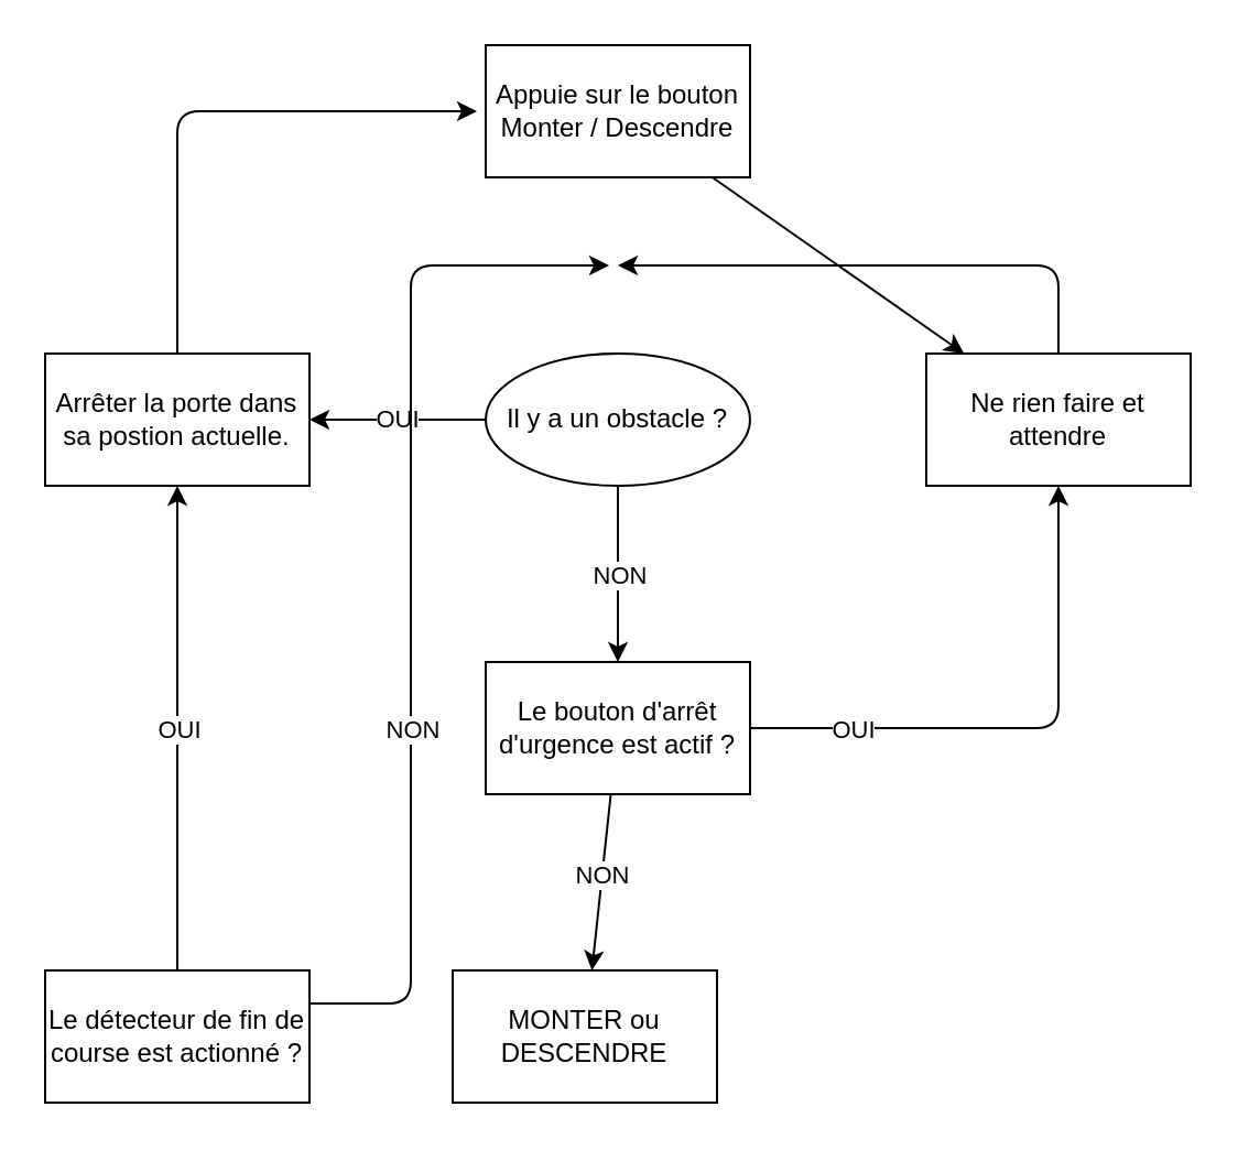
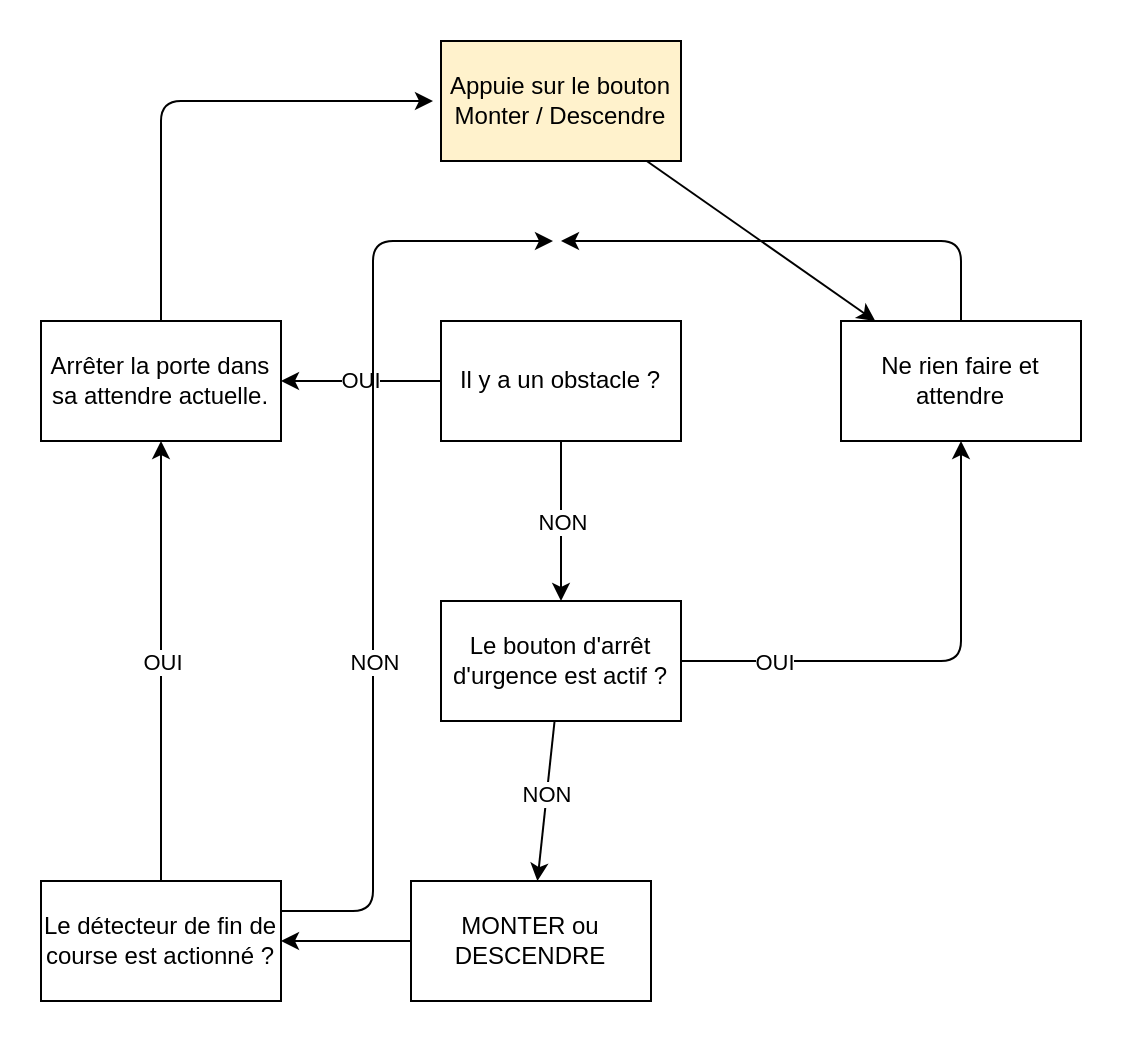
  <mxCell id="0" />
  <mxCell id="1" parent="0" />
  <mxCell id="2" value="" style="edgeStyle=none;html=1;" edge="1" parent="1" source="3" target="14"><mxGeometry relative="1" as="geometry" /></mxCell>
- <mxCell id="3" value="Appuie sur le bouton&lt;br&gt;Monter / Descendre" style="rounded=0;whiteSpace=wrap;html=1;" vertex="1" parent="1"><mxGeometry x="220" y="20" width="120" height="60" as="geometry" /></mxCell>
+ <mxCell id="3" value="Appuie sur le bouton&lt;br&gt;Monter / Descendre" style="rounded=0;whiteSpace=wrap;html=1;fillColor=#fff2cc;" vertex="1" parent="1"><mxGeometry x="220" y="20" width="120" height="60" as="geometry" /></mxCell>
  <mxCell id="4" value="" style="edgeStyle=none;html=1;" edge="1" parent="1" source="7" target="12"><mxGeometry relative="1" as="geometry" /></mxCell>
  <mxCell id="5" value="NON" style="edgeLabel;html=1;align=center;verticalAlign=middle;resizable=0;points=[];" vertex="1" connectable="0" parent="4"><mxGeometry x="-0.001" relative="1" as="geometry"><mxPoint as="offset" /></mxGeometry></mxCell>
  <mxCell id="6" value="OUI" style="edgeStyle=none;html=1;" edge="1" parent="1" source="7" target="23"><mxGeometry relative="1" as="geometry" /></mxCell>
- <mxCell id="7" value="Il y a un obstacle ?" style="ellipse;whiteSpace=wrap;html=1;" vertex="1" parent="1"><mxGeometry x="220" y="160" width="120" height="60" as="geometry" /></mxCell>
+ <mxCell id="7" value="Il y a un obstacle ?" style="rounded=0;whiteSpace=wrap;html=1;" vertex="1" parent="1"><mxGeometry x="220" y="160" width="120" height="60" as="geometry" /></mxCell>
  <mxCell id="8" style="edgeStyle=none;html=1;entryX=0.5;entryY=1;entryDx=0;entryDy=0;" edge="1" parent="1" source="12" target="14"><mxGeometry relative="1" as="geometry"><Array as="points"><mxPoint x="480" y="330" /></Array></mxGeometry></mxCell>
  <mxCell id="9" value="OUI" style="edgeLabel;html=1;align=center;verticalAlign=middle;resizable=0;points=[];" vertex="1" connectable="0" parent="8"><mxGeometry x="0.412" y="2" relative="1" as="geometry"><mxPoint x="-92" y="37" as="offset" /></mxGeometry></mxCell>
  <mxCell id="10" value="" style="edgeStyle=none;html=1;" edge="1" parent="1" source="12" target="16"><mxGeometry relative="1" as="geometry" /></mxCell>
  <mxCell id="11" value="NON" style="edgeLabel;html=1;align=center;verticalAlign=middle;resizable=0;points=[];" vertex="1" connectable="0" parent="10"><mxGeometry x="-0.069" relative="1" as="geometry"><mxPoint as="offset" /></mxGeometry></mxCell>
  <mxCell id="12" value="Le bouton d'arrêt d'urgence est actif ?" style="whiteSpace=wrap;html=1;rounded=0;" vertex="1" parent="1"><mxGeometry x="220" y="300" width="120" height="60" as="geometry" /></mxCell>
  <mxCell id="13" style="edgeStyle=none;html=1;" edge="1" parent="1" source="14"><mxGeometry relative="1" as="geometry"><mxPoint x="280" y="120" as="targetPoint" /><Array as="points"><mxPoint x="480" y="120" /></Array></mxGeometry></mxCell>
  <mxCell id="14" value="Ne rien faire et attendre" style="whiteSpace=wrap;html=1;rounded=0;" vertex="1" parent="1"><mxGeometry x="420" y="160" width="120" height="60" as="geometry" /></mxCell>
+ <mxCell id="15" value="" style="edgeStyle=none;html=1;" edge="1" parent="1" source="16" target="21"><mxGeometry relative="1" as="geometry"><Array as="points" /></mxGeometry></mxCell>
  <mxCell id="16" value="MONTER ou DESCENDRE" style="whiteSpace=wrap;html=1;rounded=0;" vertex="1" parent="1"><mxGeometry x="205" y="440" width="120" height="60" as="geometry" /></mxCell>
  <mxCell id="17" value="" style="edgeStyle=none;html=1;entryX=0.5;entryY=1;entryDx=0;entryDy=0;exitX=0.5;exitY=0;exitDx=0;exitDy=0;" edge="1" parent="1" source="21" target="23"><mxGeometry relative="1" as="geometry"><mxPoint x="26" y="440" as="sourcePoint" /></mxGeometry></mxCell>
  <mxCell id="18" value="OUI" style="edgeLabel;html=1;align=center;verticalAlign=middle;resizable=0;points=[];" vertex="1" connectable="0" parent="17"><mxGeometry x="-0.048" y="1" relative="1" as="geometry"><mxPoint x="1" y="-5" as="offset" /></mxGeometry></mxCell>
  <mxCell id="19" value="" style="edgeStyle=none;html=1;exitX=1;exitY=0.25;exitDx=0;exitDy=0;" edge="1" parent="1" source="21"><mxGeometry relative="1" as="geometry"><mxPoint x="276" y="120" as="targetPoint" /><Array as="points"><mxPoint x="186" y="455" /><mxPoint x="186" y="120" /></Array></mxGeometry></mxCell>
  <mxCell id="20" value="NON" style="edgeLabel;html=1;align=center;verticalAlign=middle;resizable=0;points=[];" vertex="1" connectable="0" parent="19"><mxGeometry x="-0.633" relative="1" as="geometry"><mxPoint y="-85" as="offset" /></mxGeometry></mxCell>
  <mxCell id="21" value="Le détecteur de fin de course est actionné ?" style="rounded=0;whiteSpace=wrap;html=1;" vertex="1" parent="1"><mxGeometry x="20" y="440" width="120" height="60" as="geometry" /></mxCell>
  <mxCell id="22" style="edgeStyle=none;html=1;" edge="1" parent="1" source="23"><mxGeometry relative="1" as="geometry"><mxPoint x="216" y="50" as="targetPoint" /><Array as="points"><mxPoint x="80" y="50" /></Array></mxGeometry></mxCell>
- <mxCell id="23" value="Arrêter la porte dans sa postion actuelle." style="whiteSpace=wrap;html=1;" vertex="1" parent="1"><mxGeometry x="20" y="160" width="120" height="60" as="geometry" /></mxCell>
+ <mxCell id="23" value="Arrêter la porte dans sa attendre actuelle." style="whiteSpace=wrap;html=1;" vertex="1" parent="1"><mxGeometry x="20" y="160" width="120" height="60" as="geometry" /></mxCell>
